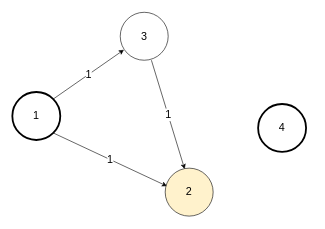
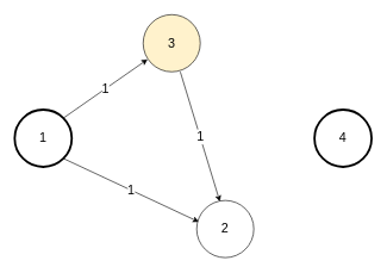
  <mxCell id="0" />
  <mxCell id="1" parent="0" />
  <mxCell id="2" value="1" style="edgeStyle=none;rounded=0;orthogonalLoop=1;jettySize=auto;html=1;exitX=1;exitY=1;exitDx=0;exitDy=0;fontSize=18;" edge="1" parent="1" source="4"><mxGeometry relative="1" as="geometry"><mxPoint x="278" y="310" as="targetPoint" /></mxGeometry></mxCell>
  <mxCell id="3" value="1" style="edgeStyle=none;rounded=0;orthogonalLoop=1;jettySize=auto;html=1;exitX=1;exitY=0;exitDx=0;exitDy=0;entryX=0.077;entryY=0.782;entryDx=0;entryDy=0;entryPerimeter=0;fontSize=18;" edge="1" parent="1" source="4" target="7"><mxGeometry relative="1" as="geometry" /></mxCell>
  <mxCell id="4" value="1" style="ellipse;whiteSpace=wrap;html=1;fontSize=18;strokeWidth=3;" vertex="1" parent="1"><mxGeometry x="20" y="153" width="80" height="80" as="geometry" /></mxCell>
- <mxCell id="5" value="4" style="ellipse;whiteSpace=wrap;html=1;fontSize=18;strokeWidth=3;" vertex="1" parent="1"><mxGeometry x="430" y="173" width="80" height="80" as="geometry" /></mxCell>
+ <mxCell id="5" value="4" style="ellipse;whiteSpace=wrap;html=1;fontSize=18;strokeWidth=3;" vertex="1" parent="1"><mxGeometry x="440" y="153" width="80" height="80" as="geometry" /></mxCell>
  <mxCell id="6" value="1" style="edgeStyle=none;rounded=0;orthogonalLoop=1;jettySize=auto;html=1;fontSize=18;entryX=0.406;entryY=0.02;entryDx=0;entryDy=0;entryPerimeter=0;" edge="1" parent="1" target="8"><mxGeometry relative="1" as="geometry"><mxPoint x="252" y="100" as="sourcePoint" /><mxPoint x="307" y="277" as="targetPoint" /></mxGeometry></mxCell>
- <mxCell id="7" value="3" style="ellipse;whiteSpace=wrap;html=1;fontSize=18;strokeWidth=1;" vertex="1" parent="1"><mxGeometry x="200" y="20" width="80" height="80" as="geometry" /></mxCell>
- <mxCell id="8" value="2" style="ellipse;whiteSpace=wrap;html=1;fontSize=18;strokeWidth=1;fillColor=#fff2cc;" vertex="1" parent="1"><mxGeometry x="275" y="280" width="80" height="80" as="geometry" /></mxCell>
+ <mxCell id="7" value="3" style="ellipse;whiteSpace=wrap;html=1;fontSize=18;strokeWidth=1;fillColor=#fff2cc;" vertex="1" parent="1"><mxGeometry x="200" y="20" width="80" height="80" as="geometry" /></mxCell>
+ <mxCell id="8" value="2" style="ellipse;whiteSpace=wrap;html=1;fontSize=18;strokeWidth=1;" vertex="1" parent="1"><mxGeometry x="275" y="280" width="80" height="80" as="geometry" /></mxCell>
